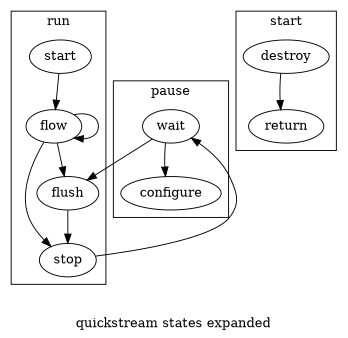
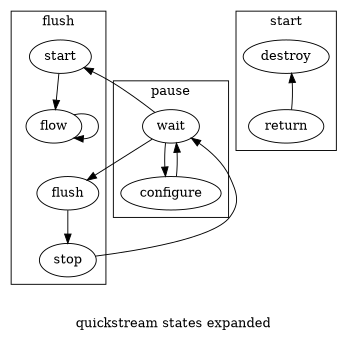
  digraph {
    label="quickstream states expanded"
    wait
    configure
    start
    flow
    flush
    stop
    destroy
    return
    subgraph cluster_1 {
      label=pause
      wait
      configure
    }
    subgraph cluster_2 {
-     label=run
+     label=flush
      start
      flow
      flush
      stop
    }
    subgraph cluster_3 {
      label=start
      destroy
      return
    }
    wait -> configure
+   wait -> start
    wait -> flush
+   configure -> wait
    start -> flow
    flow -> flow
-   flow -> flush
-   flow -> stop
    flush -> stop
    stop -> wait
-   destroy -> return
+   return -> destroy
  }
